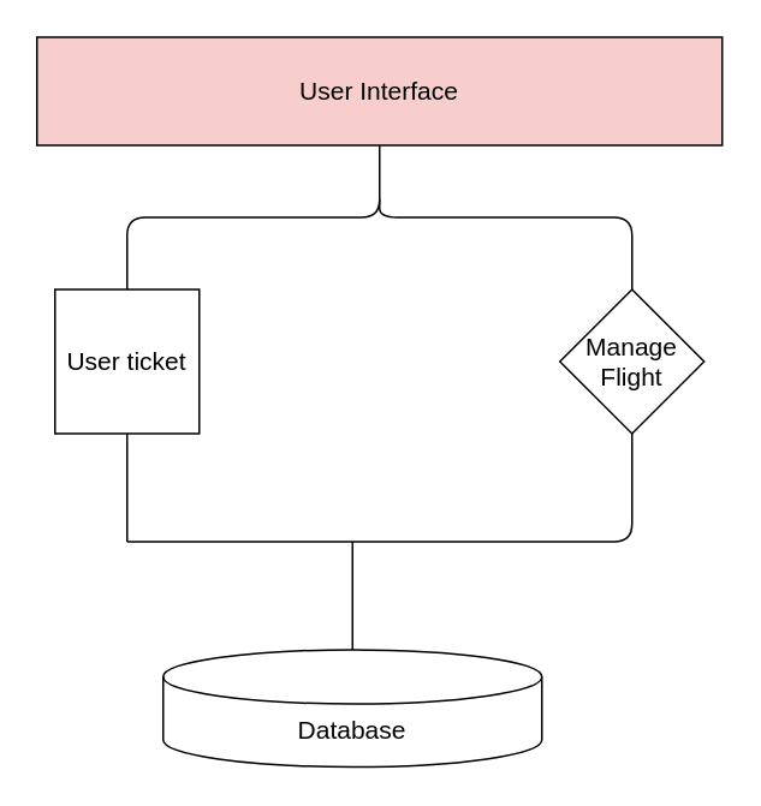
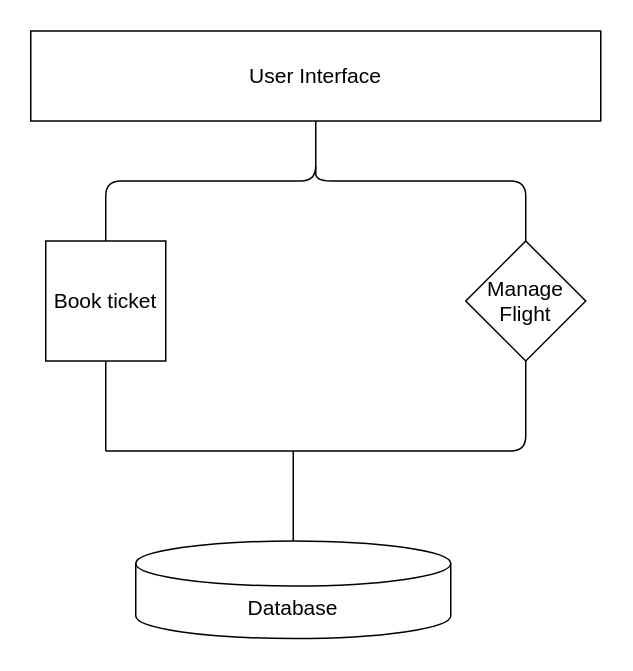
  <mxCell id="0" />
  <mxCell id="1" parent="0" />
  <mxCell id="2" style="edgeStyle=orthogonalEdgeStyle;html=1;endArrow=none;endFill=0;" edge="1" parent="1" source="3"><mxGeometry relative="1" as="geometry"><mxPoint x="70" y="160" as="targetPoint" /><Array as="points"><mxPoint x="210" y="120" /><mxPoint x="70" y="120" /></Array></mxGeometry></mxCell>
- <mxCell id="3" value="&lt;font style=&quot;font-size: 14px;&quot;&gt;User Interface&lt;/font&gt;" style="rounded=0;whiteSpace=wrap;html=1;fillColor=#f8cecc;" vertex="1" parent="1"><mxGeometry x="20" y="20" width="380" height="60" as="geometry" /></mxCell>
+ <mxCell id="3" value="&lt;font style=&quot;font-size: 14px;&quot;&gt;User Interface&lt;/font&gt;" style="rounded=0;whiteSpace=wrap;html=1;" vertex="1" parent="1"><mxGeometry x="20" y="20" width="380" height="60" as="geometry" /></mxCell>
  <mxCell id="4" style="edgeStyle=orthogonalEdgeStyle;html=1;exitX=0.5;exitY=1;exitDx=0;exitDy=0;fontSize=14;endArrow=none;endFill=0;" edge="1" parent="1" source="5"><mxGeometry relative="1" as="geometry"><mxPoint x="70" y="300" as="targetPoint" /></mxGeometry></mxCell>
- <mxCell id="5" value="&lt;font style=&quot;font-size: 14px;&quot;&gt;User ticket&lt;/font&gt;" style="whiteSpace=wrap;html=1;aspect=fixed;" vertex="1" parent="1"><mxGeometry x="30" y="160" width="80" height="80" as="geometry" /></mxCell>
+ <mxCell id="5" value="&lt;font style=&quot;font-size: 14px;&quot;&gt;Book ticket&lt;/font&gt;" style="whiteSpace=wrap;html=1;aspect=fixed;" vertex="1" parent="1"><mxGeometry x="30" y="160" width="80" height="80" as="geometry" /></mxCell>
  <mxCell id="6" style="edgeStyle=orthogonalEdgeStyle;html=1;endArrow=none;endFill=0;" edge="1" parent="1" source="8"><mxGeometry relative="1" as="geometry"><mxPoint x="210" y="110" as="targetPoint" /><Array as="points"><mxPoint x="350" y="120" /><mxPoint x="210" y="120" /></Array></mxGeometry></mxCell>
  <mxCell id="7" style="html=1;fontSize=14;endArrow=none;endFill=0;" edge="1" parent="1" source="8"><mxGeometry relative="1" as="geometry"><mxPoint x="70" y="300" as="targetPoint" /><Array as="points"><mxPoint x="350" y="300" /><mxPoint x="200" y="300" /></Array></mxGeometry></mxCell>
  <mxCell id="8" value="&lt;font style=&quot;font-size: 14px;&quot;&gt;Manage Flight&lt;/font&gt;" style="rhombus;whiteSpace=wrap;html=1;aspect=fixed;" vertex="1" parent="1"><mxGeometry x="310" y="160" width="80" height="80" as="geometry" /></mxCell>
  <mxCell id="9" style="edgeStyle=none;html=1;fontSize=14;endArrow=none;endFill=0;" edge="1" parent="1" source="10"><mxGeometry relative="1" as="geometry"><mxPoint x="195" y="300" as="targetPoint" /></mxGeometry></mxCell>
  <mxCell id="10" value="&lt;font style=&quot;font-size: 14px;&quot;&gt;Database&lt;/font&gt;" style="shape=cylinder3;whiteSpace=wrap;html=1;boundedLbl=1;backgroundOutline=1;size=15;" vertex="1" parent="1"><mxGeometry x="90" y="360" width="210" height="65" as="geometry" /></mxCell>
